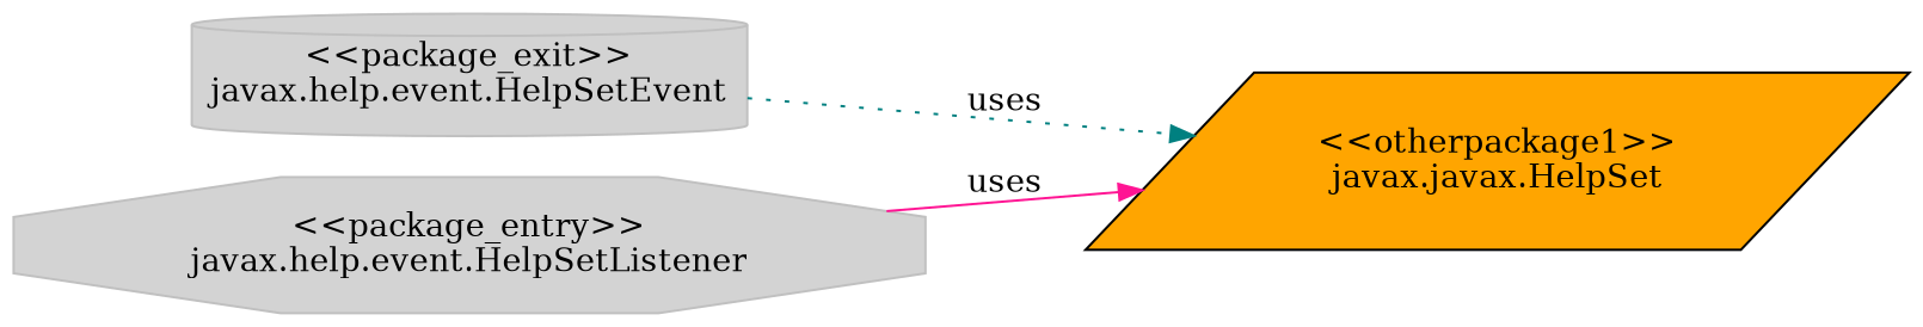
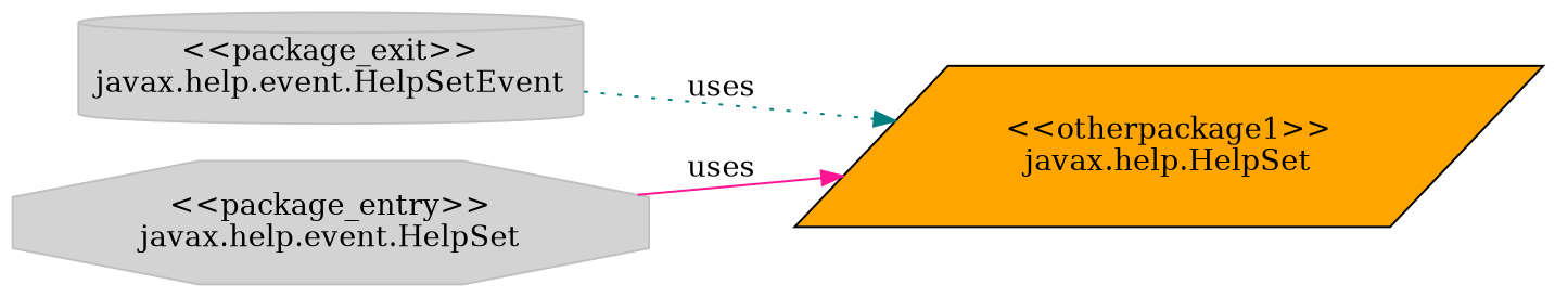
  digraph {
    rankdir=LR
    node [color=grey fillcolor=lightgrey style=filled]
    n1 [label="<<package_exit>>\njavax.help.event.HelpSetEvent" shape=cylinder]
-   n2 [fillcolor=orange label="<<otherpackage1>>\njavax.javax.HelpSet" shape=parallelogram color=""]
-   n3 [label="<<package_entry>>\njavax.help.event.HelpSetListener" shape=octagon]
+   n2 [fillcolor=orange label="<<otherpackage1>>\njavax.help.HelpSet" shape=parallelogram color=""]
+   n3 [label="<<package_entry>>\njavax.help.event.HelpSet" shape=octagon]
    n1 -> n2 [color=teal label=uses style=dotted]
    n3 -> n2 [color=deeppink label=uses style=solid]
  }
